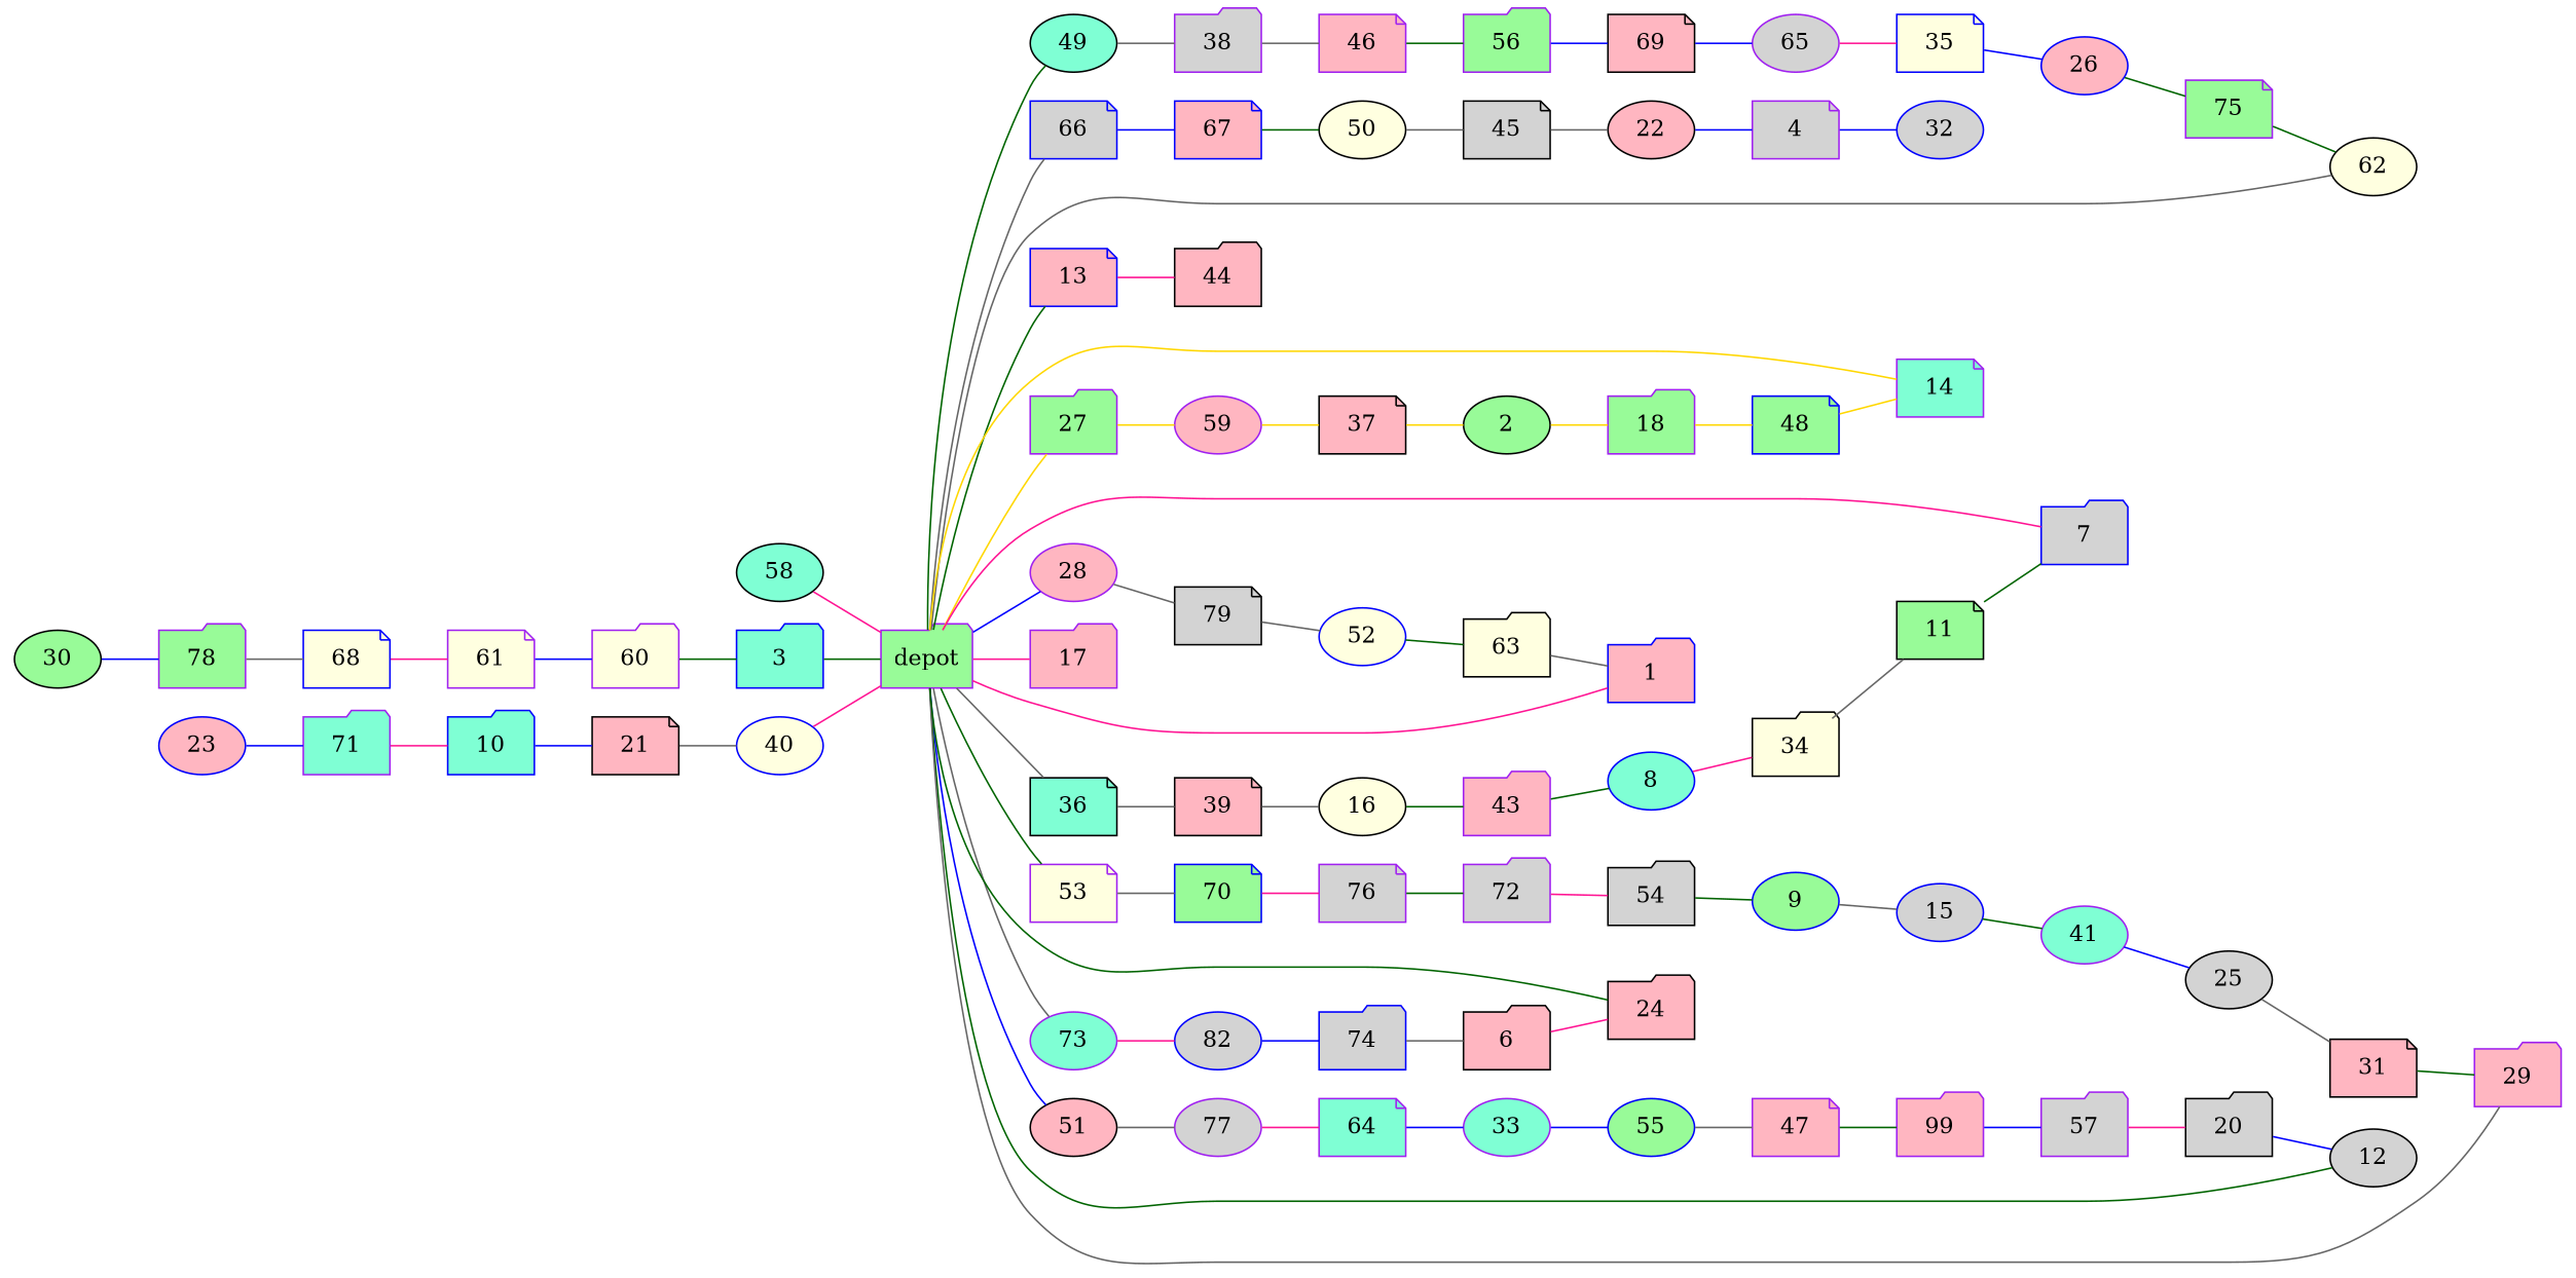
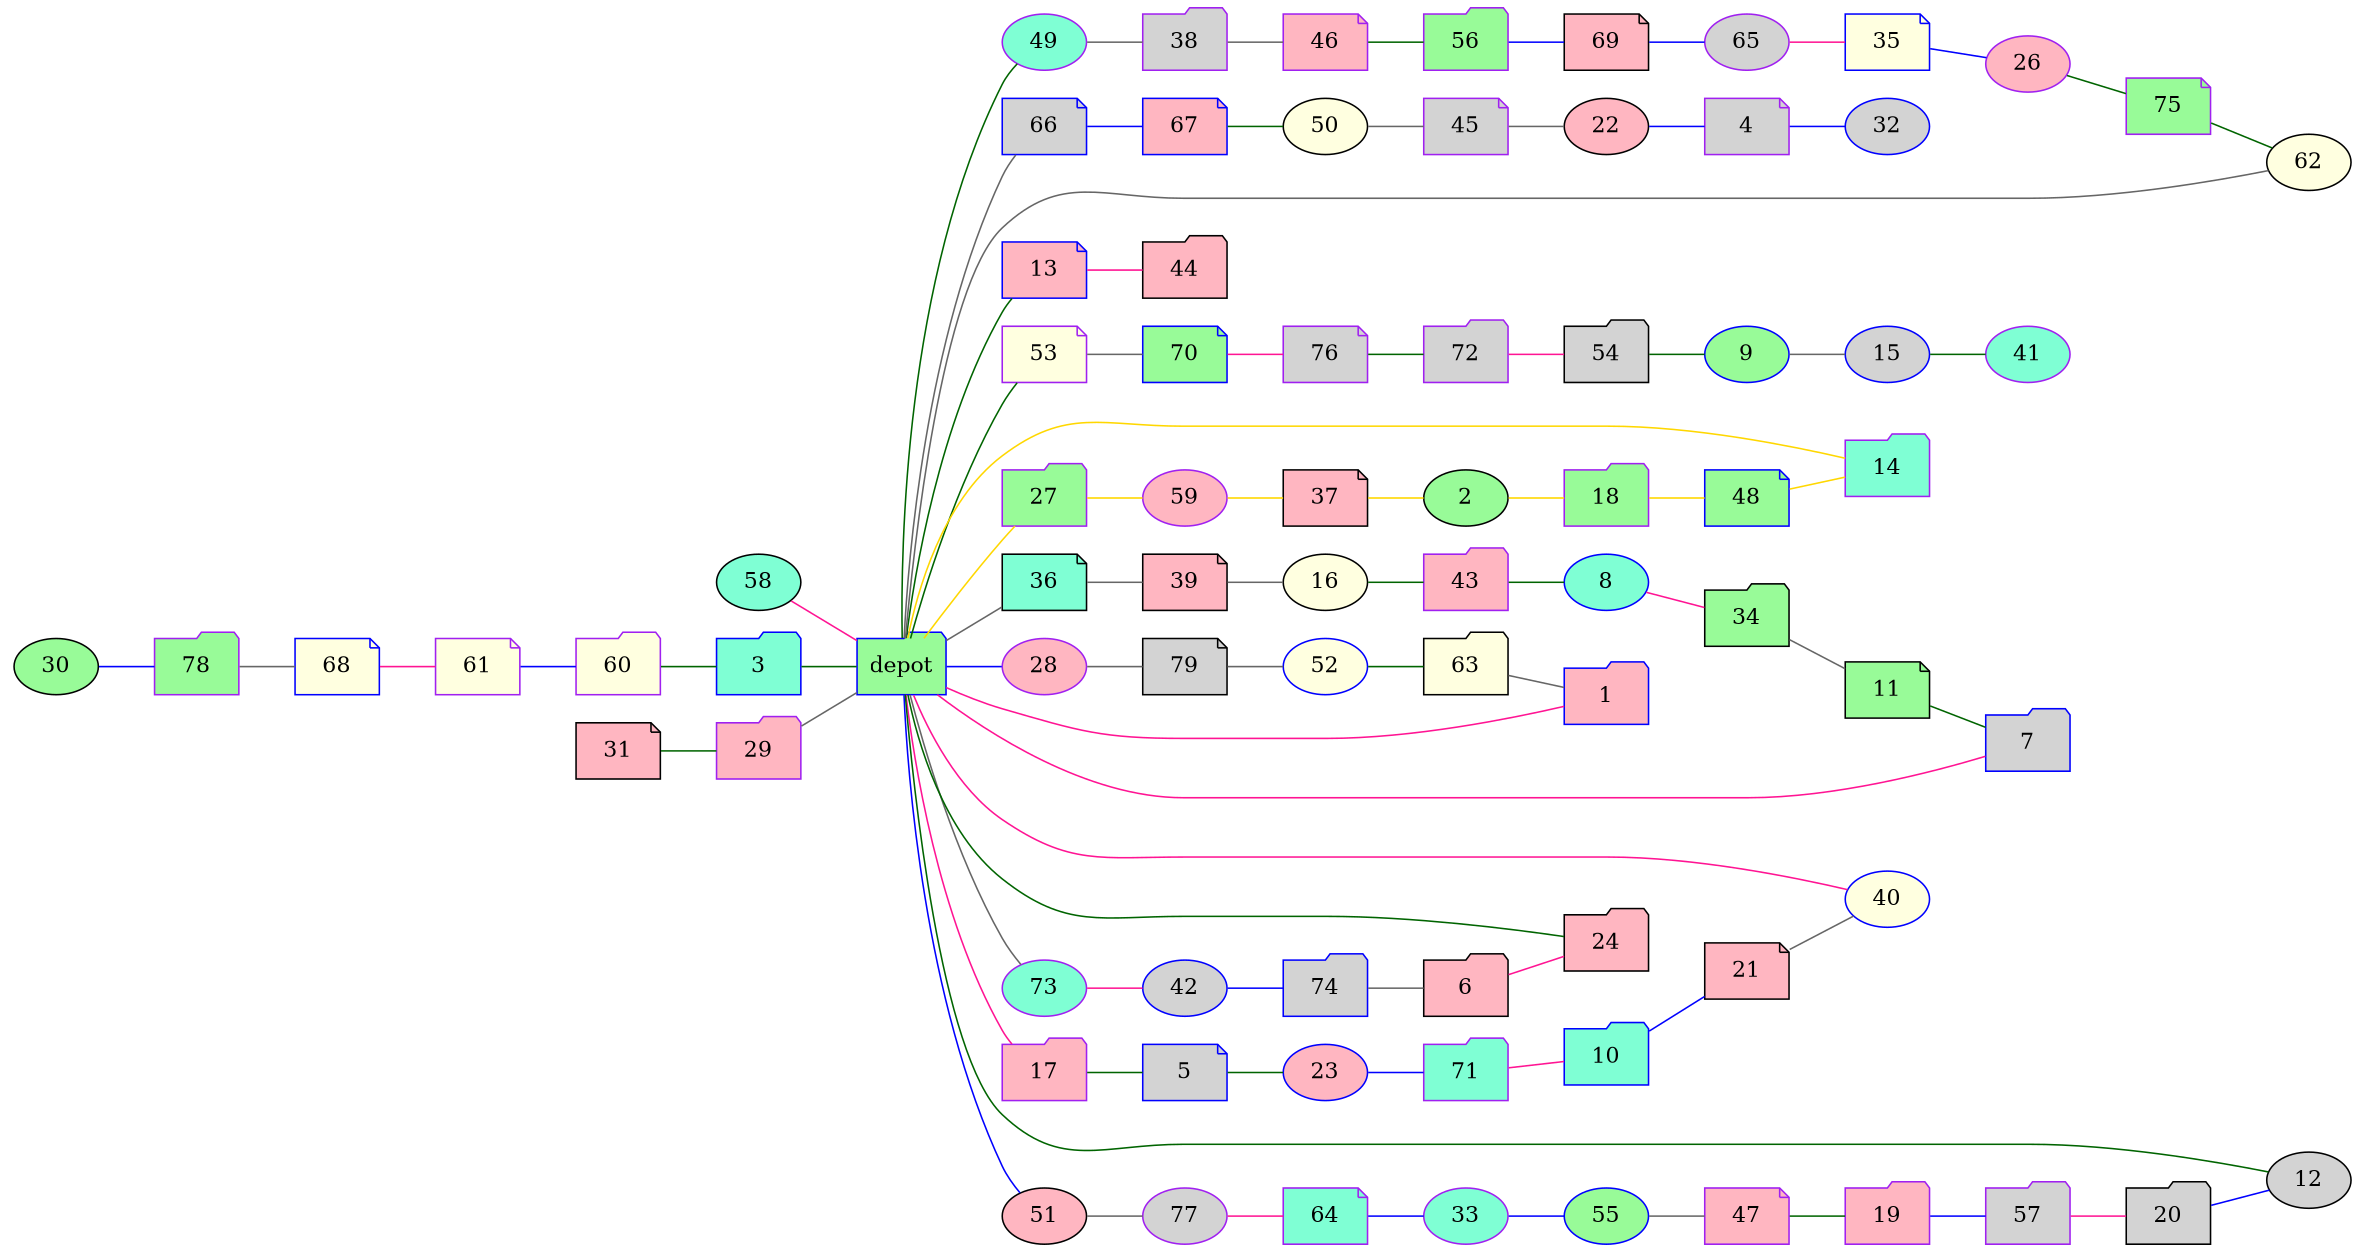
  graph {
    rankdir=LR
    node [color=purple fillcolor=lightpink shape=ellipse style=filled]
    edge [color=gray40]
-   n1 [fillcolor=palegreen label=depot shape=folder]
-   49 [color=black fillcolor=aquamarine]
+   n1 [color=blue fillcolor=palegreen label=depot shape=folder]
+   49 [fillcolor=aquamarine]
    27 [fillcolor=palegreen shape=folder]
    66 [color=blue fillcolor=lightgrey shape=note]
    13 [color=blue shape=note]
    28
    36 [color=black fillcolor=aquamarine shape=note]
    51 [color=black]
    53 [fillcolor=lightyellow shape=note]
    17 [shape=folder]
    73 [fillcolor=aquamarine]
    38 [fillcolor=lightgrey shape=folder]
    59
    67 [color=blue shape=note]
    44 [color=black shape=folder]
    79 [color=black fillcolor=lightgrey shape=note]
    39 [color=black shape=note]
    77 [fillcolor=lightgrey]
    70 [color=blue fillcolor=palegreen shape=note]
-   42 [color=blue fillcolor=lightgrey label=82]
+   5 [color=blue fillcolor=lightgrey shape=note]
+   42 [color=blue fillcolor=lightgrey]
    46 [shape=note]
    56 [fillcolor=palegreen shape=folder]
    69 [color=black shape=note]
    65 [fillcolor=lightgrey]
    35 [color=blue fillcolor=lightyellow shape=note]
-   26 [color=blue]
+   26
    75 [fillcolor=palegreen shape=note]
    62 [color=black fillcolor=lightyellow]
    37 [color=black shape=note]
    2 [color=black fillcolor=palegreen]
    18 [fillcolor=palegreen shape=folder]
    48 [color=blue fillcolor=palegreen shape=note]
-   14 [fillcolor=aquamarine shape=note]
+   14 [fillcolor=aquamarine shape=folder]
    50 [color=black fillcolor=lightyellow]
-   45 [color=black fillcolor=lightgrey shape=note]
+   45 [fillcolor=lightgrey shape=note]
    22 [color=black]
    4 [fillcolor=lightgrey shape=note]
    32 [color=blue fillcolor=lightgrey]
    58 [color=black fillcolor=aquamarine]
    30 [color=black fillcolor=palegreen]
    78 [fillcolor=palegreen shape=folder]
    68 [color=blue fillcolor=lightyellow shape=note]
    61 [fillcolor=lightyellow shape=note]
    60 [fillcolor=lightyellow shape=folder]
    3 [color=blue fillcolor=aquamarine shape=folder]
    52 [color=blue fillcolor=lightyellow]
    63 [color=black fillcolor=lightyellow shape=folder]
    1 [color=blue shape=folder]
    16 [color=black fillcolor=lightyellow]
    43 [shape=folder]
    8 [color=blue fillcolor=aquamarine]
-   34 [color=black fillcolor=lightyellow shape=folder]
+   34 [color=black fillcolor=palegreen shape=folder]
    11 [color=black fillcolor=palegreen shape=note]
    7 [color=blue fillcolor=lightgrey shape=folder]
    64 [fillcolor=aquamarine shape=note]
    33 [fillcolor=aquamarine]
    55 [color=blue fillcolor=palegreen]
    47 [shape=note]
-   19 [shape=folder label=99]
+   19 [shape=folder]
    57 [fillcolor=lightgrey shape=folder]
    20 [color=black fillcolor=lightgrey shape=folder]
    12 [color=black fillcolor=lightgrey]
    76 [fillcolor=lightgrey shape=note]
    72 [fillcolor=lightgrey shape=folder]
    54 [color=black fillcolor=lightgrey shape=folder]
    9 [color=blue fillcolor=palegreen]
    15 [color=blue fillcolor=lightgrey]
    41 [fillcolor=aquamarine]
-   25 [color=black fillcolor=lightgrey]
    31 [color=black shape=note]
    29 [shape=folder]
    23 [color=blue]
    71 [fillcolor=aquamarine shape=folder]
    10 [color=blue fillcolor=aquamarine shape=folder]
    21 [color=black shape=note]
    40 [color=blue fillcolor=lightyellow]
    74 [color=blue fillcolor=lightgrey shape=folder]
    6 [color=black shape=folder]
    24 [color=black shape=folder]
    n1 -- 49 [color=darkgreen]
    n1 -- 27 [color=gold]
    n1 -- 66
    n1 -- 13 [color=darkgreen]
    n1 -- 28 [color=blue]
    n1 -- 36
    n1 -- 51 [color=blue]
    n1 -- 53 [color=darkgreen]
    n1 -- 17 [color=deeppink]
    n1 -- 73
    49 -- 38
    27 -- 59 [color=gold]
    66 -- 67 [color=blue]
    13 -- 44 [color=deeppink]
    28 -- 79
    36 -- 39
    51 -- 77
    53 -- 70
+   17 -- 5 [color=darkgreen]
    73 -- 42 [color=deeppink]
    38 -- 46
    59 -- 37 [color=gold]
    67 -- 50 [color=darkgreen]
    79 -- 52
    39 -- 16
    77 -- 64 [color=deeppink]
    70 -- 76 [color=deeppink]
+   5 -- 23 [color=darkgreen]
    42 -- 74 [color=blue]
    46 -- 56 [color=darkgreen]
    56 -- 69 [color=blue]
    69 -- 65 [color=blue]
    65 -- 35 [color=deeppink]
    35 -- 26 [color=blue]
    26 -- 75 [color=darkgreen]
    75 -- 62 [color=darkgreen]
    62 -- n1
    37 -- 2 [color=gold]
    2 -- 18 [color=gold]
    18 -- 48 [color=gold]
    48 -- 14 [color=gold]
    14 -- n1 [color=gold]
    50 -- 45
    45 -- 22
    22 -- 4 [color=blue]
    4 -- 32 [color=blue]
    58 -- n1 [color=deeppink]
    30 -- 78 [color=blue]
    78 -- 68
    68 -- 61 [color=deeppink]
    61 -- 60 [color=blue]
    60 -- 3 [color=darkgreen]
    3 -- n1 [color=darkgreen]
    52 -- 63 [color=darkgreen]
    63 -- 1
    1 -- n1 [color=deeppink]
    16 -- 43 [color=darkgreen]
    43 -- 8 [color=darkgreen]
    8 -- 34 [color=deeppink]
    34 -- 11
    11 -- 7 [color=darkgreen]
    7 -- n1 [color=deeppink]
    64 -- 33 [color=blue]
    33 -- 55 [color=blue]
    55 -- 47
    47 -- 19 [color=darkgreen]
    19 -- 57 [color=blue]
    57 -- 20 [color=deeppink]
    20 -- 12 [color=blue]
    12 -- n1 [color=darkgreen]
    76 -- 72 [color=darkgreen]
    72 -- 54 [color=deeppink]
    54 -- 9 [color=darkgreen]
    9 -- 15
    15 -- 41 [color=darkgreen]
-   41 -- 25 [color=blue]
-   25 -- 31
    31 -- 29 [color=darkgreen]
    29 -- n1
    23 -- 71 [color=blue]
    71 -- 10 [color=deeppink]
    10 -- 21 [color=blue]
    21 -- 40
    40 -- n1 [color=deeppink]
    74 -- 6
    6 -- 24 [color=deeppink]
    24 -- n1 [color=darkgreen]
  }
